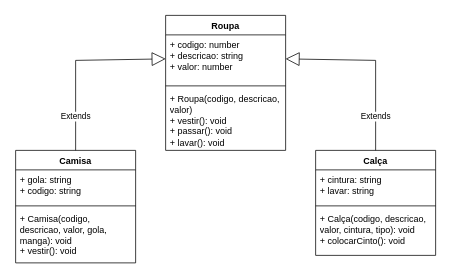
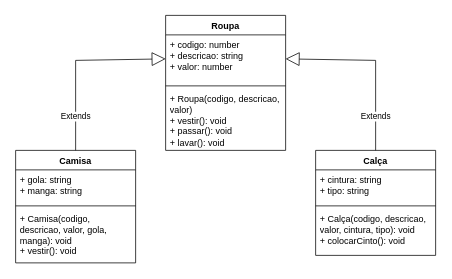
  <mxCell id="0" />
  <mxCell id="1" parent="0" />
  <mxCell id="2" value="Roupa" style="swimlane;fontStyle=1;align=center;verticalAlign=top;childLayout=stackLayout;horizontal=1;startSize=26;horizontalStack=0;resizeParent=1;resizeParentMax=0;resizeLast=0;collapsible=1;marginBottom=0;whiteSpace=wrap;html=1;" vertex="1" parent="1"><mxGeometry x="220" y="20" width="160" height="180" as="geometry" /></mxCell>
  <mxCell id="3" value="+ codigo: number&lt;br&gt;+ descricao: string&lt;br&gt;+ valor: number" style="text;strokeColor=none;fillColor=none;align=left;verticalAlign=top;spacingLeft=4;spacingRight=4;overflow=hidden;rotatable=0;points=[[0,0.5],[1,0.5]];portConstraint=eastwest;whiteSpace=wrap;html=1;" vertex="1" parent="2"><mxGeometry y="26" width="160" height="64" as="geometry" /></mxCell>
  <mxCell id="4" value="" style="line;strokeWidth=1;fillColor=none;align=left;verticalAlign=middle;spacingTop=-1;spacingLeft=3;spacingRight=3;rotatable=0;labelPosition=right;points=[];portConstraint=eastwest;strokeColor=inherit;" vertex="1" parent="2"><mxGeometry y="90" width="160" height="8" as="geometry" /></mxCell>
  <mxCell id="5" value="+ Roupa(codigo, descricao, valor)&lt;br&gt;+ vestir(): void&lt;br&gt;+ passar(): void&lt;br&gt;+ lavar(): void" style="text;strokeColor=none;fillColor=none;align=left;verticalAlign=top;spacingLeft=4;spacingRight=4;overflow=hidden;rotatable=0;points=[[0,0.5],[1,0.5]];portConstraint=eastwest;whiteSpace=wrap;html=1;" vertex="1" parent="2"><mxGeometry y="98" width="160" height="82" as="geometry" /></mxCell>
  <mxCell id="6" value="Camisa" style="swimlane;fontStyle=1;align=center;verticalAlign=top;childLayout=stackLayout;horizontal=1;startSize=26;horizontalStack=0;resizeParent=1;resizeParentMax=0;resizeLast=0;collapsible=1;marginBottom=0;whiteSpace=wrap;html=1;" vertex="1" parent="1"><mxGeometry x="20" y="200" width="160" height="150" as="geometry" /></mxCell>
- <mxCell id="7" value="+ gola: string&lt;br&gt;+ codigo: string" style="text;strokeColor=none;fillColor=none;align=left;verticalAlign=top;spacingLeft=4;spacingRight=4;overflow=hidden;rotatable=0;points=[[0,0.5],[1,0.5]];portConstraint=eastwest;whiteSpace=wrap;html=1;" vertex="1" parent="6"><mxGeometry y="26" width="160" height="44" as="geometry" /></mxCell>
+ <mxCell id="7" value="+ gola: string&lt;br&gt;+ manga: string" style="text;strokeColor=none;fillColor=none;align=left;verticalAlign=top;spacingLeft=4;spacingRight=4;overflow=hidden;rotatable=0;points=[[0,0.5],[1,0.5]];portConstraint=eastwest;whiteSpace=wrap;html=1;" vertex="1" parent="6"><mxGeometry y="26" width="160" height="44" as="geometry" /></mxCell>
  <mxCell id="8" value="" style="line;strokeWidth=1;fillColor=none;align=left;verticalAlign=middle;spacingTop=-1;spacingLeft=3;spacingRight=3;rotatable=0;labelPosition=right;points=[];portConstraint=eastwest;strokeColor=inherit;" vertex="1" parent="6"><mxGeometry y="70" width="160" height="8" as="geometry" /></mxCell>
  <mxCell id="9" value="+ Camisa(codigo, descricao, valor, gola, manga): void&lt;br&gt;+ vestir(): void" style="text;strokeColor=none;fillColor=none;align=left;verticalAlign=top;spacingLeft=4;spacingRight=4;overflow=hidden;rotatable=0;points=[[0,0.5],[1,0.5]];portConstraint=eastwest;whiteSpace=wrap;html=1;" vertex="1" parent="6"><mxGeometry y="78" width="160" height="72" as="geometry" /></mxCell>
  <mxCell id="10" value="Calça" style="swimlane;fontStyle=1;align=center;verticalAlign=top;childLayout=stackLayout;horizontal=1;startSize=26;horizontalStack=0;resizeParent=1;resizeParentMax=0;resizeLast=0;collapsible=1;marginBottom=0;whiteSpace=wrap;html=1;" vertex="1" parent="1"><mxGeometry x="420" y="200" width="160" height="140" as="geometry" /></mxCell>
- <mxCell id="11" value="+ cintura: string&lt;br&gt;+ lavar: string" style="text;strokeColor=none;fillColor=none;align=left;verticalAlign=top;spacingLeft=4;spacingRight=4;overflow=hidden;rotatable=0;points=[[0,0.5],[1,0.5]];portConstraint=eastwest;whiteSpace=wrap;html=1;" vertex="1" parent="10"><mxGeometry y="26" width="160" height="44" as="geometry" /></mxCell>
+ <mxCell id="11" value="+ cintura: string&lt;br&gt;+ tipo: string" style="text;strokeColor=none;fillColor=none;align=left;verticalAlign=top;spacingLeft=4;spacingRight=4;overflow=hidden;rotatable=0;points=[[0,0.5],[1,0.5]];portConstraint=eastwest;whiteSpace=wrap;html=1;" vertex="1" parent="10"><mxGeometry y="26" width="160" height="44" as="geometry" /></mxCell>
  <mxCell id="12" value="" style="line;strokeWidth=1;fillColor=none;align=left;verticalAlign=middle;spacingTop=-1;spacingLeft=3;spacingRight=3;rotatable=0;labelPosition=right;points=[];portConstraint=eastwest;strokeColor=inherit;" vertex="1" parent="10"><mxGeometry y="70" width="160" height="8" as="geometry" /></mxCell>
  <mxCell id="13" value="+ Calça(codigo, descricao, valor,&amp;nbsp;cintura, tipo): void&lt;br&gt;+ colocarCinto(): void" style="text;strokeColor=none;fillColor=none;align=left;verticalAlign=top;spacingLeft=4;spacingRight=4;overflow=hidden;rotatable=0;points=[[0,0.5],[1,0.5]];portConstraint=eastwest;whiteSpace=wrap;html=1;" vertex="1" parent="10"><mxGeometry y="78" width="160" height="62" as="geometry" /></mxCell>
  <mxCell id="14" value="Extends" style="endArrow=block;endSize=16;endFill=0;html=1;rounded=0;entryX=0;entryY=0.5;entryDx=0;entryDy=0;exitX=0.5;exitY=0;exitDx=0;exitDy=0;" edge="1" parent="1" source="6" target="3"><mxGeometry x="-0.625" width="160" relative="1" as="geometry"><mxPoint x="-70" y="160" as="sourcePoint" /><mxPoint x="90" y="160" as="targetPoint" /><Array as="points"><mxPoint x="100" y="80" /></Array><mxPoint as="offset" /></mxGeometry></mxCell>
  <mxCell id="15" value="Extends" style="endArrow=block;endSize=16;endFill=0;html=1;entryX=1;entryY=0.5;entryDx=0;entryDy=0;exitX=0.5;exitY=0;exitDx=0;exitDy=0;rounded=0;" edge="1" parent="1" source="10" target="3"><mxGeometry x="-0.625" width="160" relative="1" as="geometry"><mxPoint x="-60" y="170" as="sourcePoint" /><mxPoint x="100" y="170" as="targetPoint" /><Array as="points"><mxPoint x="500" y="80" /></Array><mxPoint as="offset" /></mxGeometry></mxCell>
